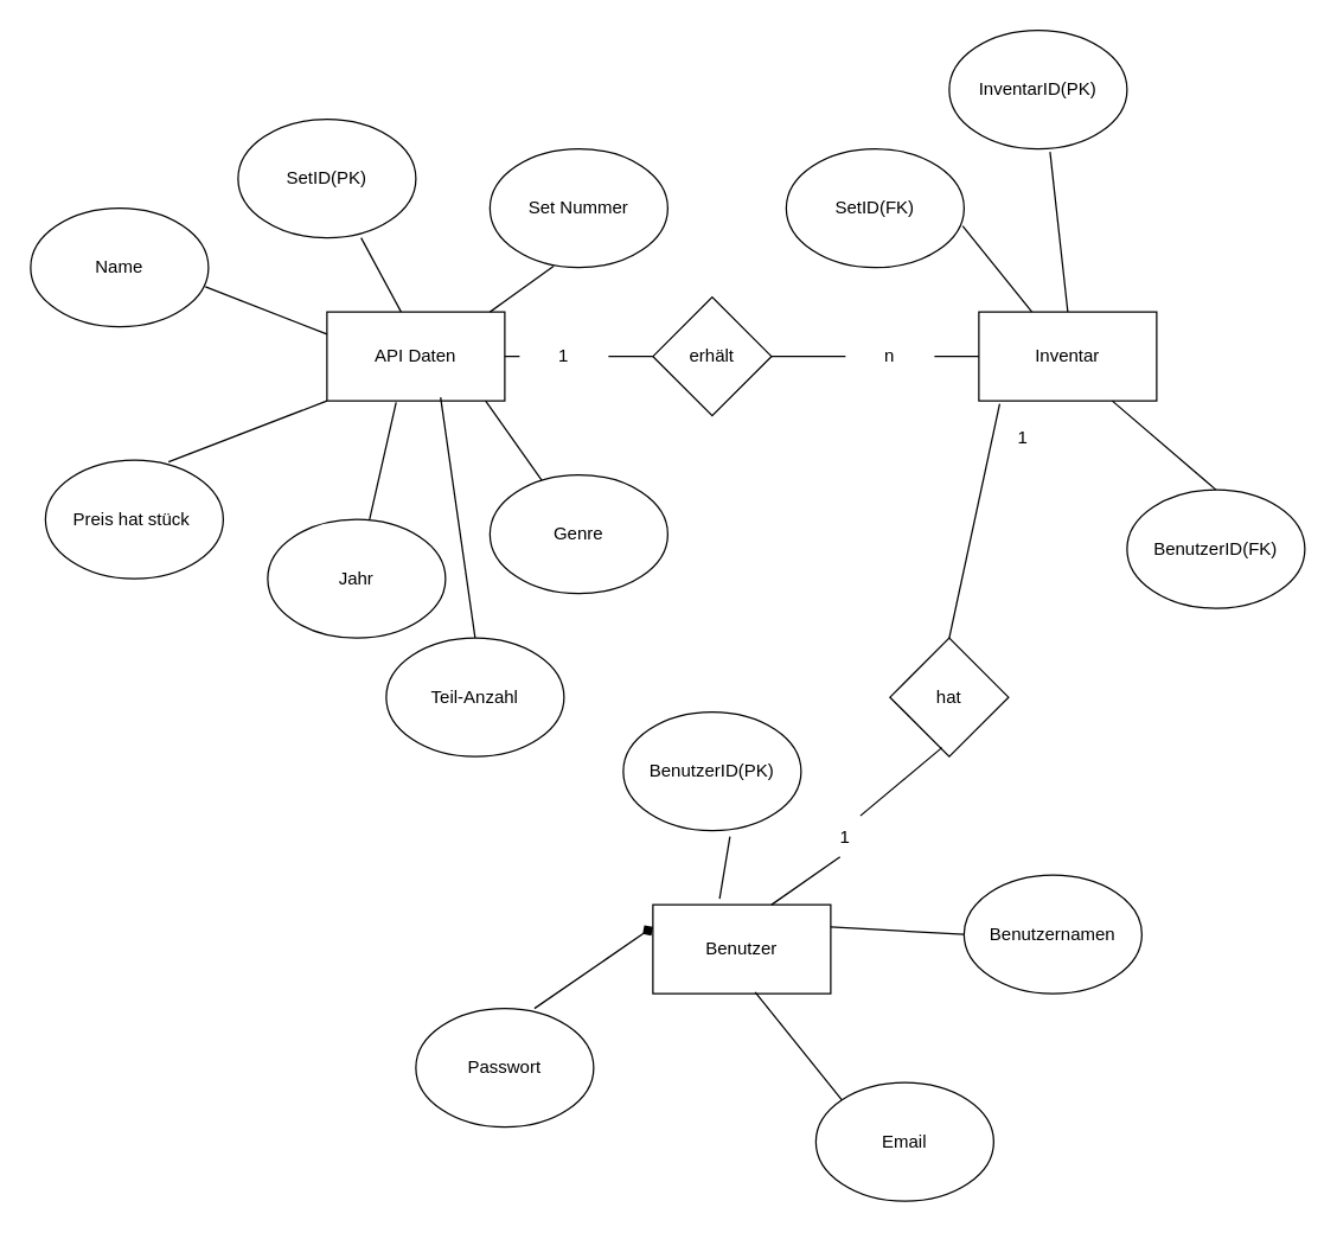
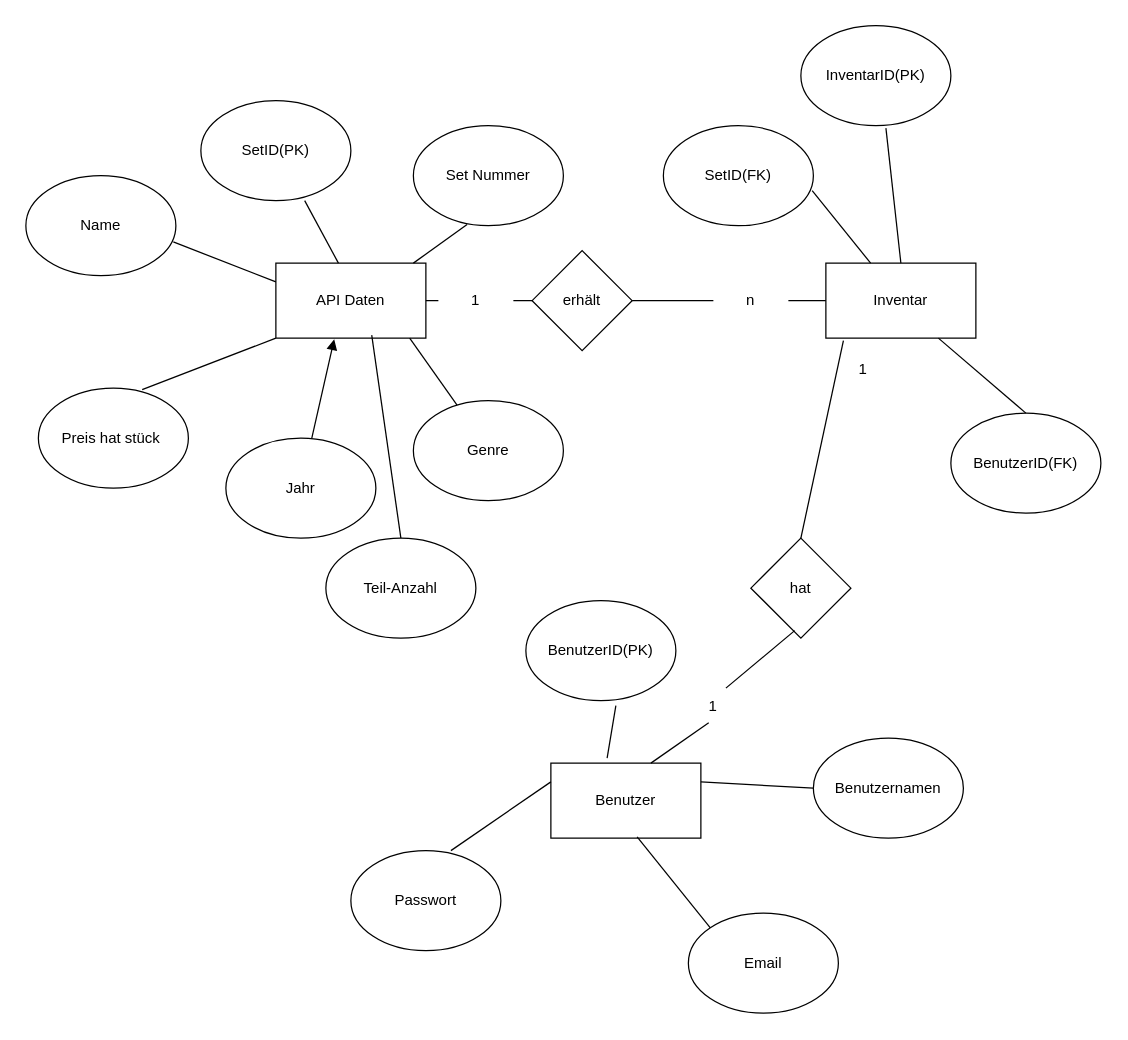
  <mxCell id="0" />
  <mxCell id="1" parent="0" />
  <mxCell id="2" value="API Daten" style="rounded=0;whiteSpace=wrap;html=1;" parent="1" vertex="1"><mxGeometry x="220" y="210" width="120" height="60" as="geometry" /></mxCell>
  <mxCell id="3" value="" style="endArrow=none;html=1;rounded=0;exitX=1;exitY=0.5;exitDx=0;exitDy=0;" parent="1" source="16" target="4" edge="1"><mxGeometry width="50" height="50" relative="1" as="geometry"><mxPoint x="480" y="420" as="sourcePoint" /><mxPoint x="410" y="240" as="targetPoint" /></mxGeometry></mxCell>
- <mxCell id="4" value="erhält" style="rhombus;whiteSpace=wrap;html=1;" parent="1" vertex="1"><mxGeometry x="440" y="200" width="80" height="80" as="geometry" /></mxCell>
+ <mxCell id="4" value="erhält" style="rhombus;whiteSpace=wrap;html=1;" parent="1" vertex="1"><mxGeometry x="425" y="200" width="80" height="80" as="geometry" /></mxCell>
  <mxCell id="5" value="" style="endArrow=none;html=1;rounded=0;entryX=1;entryY=0.5;entryDx=0;entryDy=0;" parent="1" source="14" target="4" edge="1"><mxGeometry width="50" height="50" relative="1" as="geometry"><mxPoint x="660" y="240" as="sourcePoint" /><mxPoint x="530" y="370" as="targetPoint" /></mxGeometry></mxCell>
  <mxCell id="6" value="Inventar" style="rounded=0;whiteSpace=wrap;html=1;" parent="1" vertex="1"><mxGeometry x="660" y="210" width="120" height="60" as="geometry" /></mxCell>
  <mxCell id="7" value="SetID(PK)" style="ellipse;whiteSpace=wrap;html=1;" parent="1" vertex="1"><mxGeometry x="160" y="80" width="120" height="80" as="geometry" /></mxCell>
  <mxCell id="8" value="Set Nummer" style="ellipse;whiteSpace=wrap;html=1;" parent="1" vertex="1"><mxGeometry x="330" y="100" width="120" height="80" as="geometry" /></mxCell>
  <mxCell id="9" value="Name" style="ellipse;whiteSpace=wrap;html=1;" parent="1" vertex="1"><mxGeometry x="20" y="140" width="120" height="80" as="geometry" /></mxCell>
  <mxCell id="10" value="Genre" style="ellipse;whiteSpace=wrap;html=1;" parent="1" vertex="1"><mxGeometry x="330" y="320" width="120" height="80" as="geometry" /></mxCell>
  <mxCell id="11" value="Jahr" style="ellipse;whiteSpace=wrap;html=1;" parent="1" vertex="1"><mxGeometry x="180" y="350" width="120" height="80" as="geometry" /></mxCell>
  <mxCell id="12" value="Preis hat stück&amp;nbsp;" style="ellipse;whiteSpace=wrap;html=1;" parent="1" vertex="1"><mxGeometry x="30" y="310" width="120" height="80" as="geometry" /></mxCell>
  <mxCell id="13" value="" style="endArrow=none;html=1;rounded=0;entryX=1;entryY=0.5;entryDx=0;entryDy=0;" parent="1" target="14" edge="1"><mxGeometry width="50" height="50" relative="1" as="geometry"><mxPoint x="660" y="240" as="sourcePoint" /><mxPoint x="520" y="240" as="targetPoint" /></mxGeometry></mxCell>
  <mxCell id="14" value="n" style="text;html=1;align=center;verticalAlign=middle;whiteSpace=wrap;rounded=0;" parent="1" vertex="1"><mxGeometry x="570" y="225" width="60" height="30" as="geometry" /></mxCell>
  <mxCell id="15" value="" style="endArrow=none;html=1;rounded=0;exitX=1;exitY=0.5;exitDx=0;exitDy=0;" parent="1" source="2" target="16" edge="1"><mxGeometry width="50" height="50" relative="1" as="geometry"><mxPoint x="340" y="240" as="sourcePoint" /><mxPoint x="440" y="240" as="targetPoint" /></mxGeometry></mxCell>
  <mxCell id="16" value="1" style="text;html=1;align=center;verticalAlign=middle;whiteSpace=wrap;rounded=0;" parent="1" vertex="1"><mxGeometry x="350" y="225" width="60" height="30" as="geometry" /></mxCell>
  <mxCell id="17" value="SetID(FK)" style="ellipse;whiteSpace=wrap;html=1;" parent="1" vertex="1"><mxGeometry x="530" y="100" width="120" height="80" as="geometry" /></mxCell>
  <mxCell id="18" value="InventarID(PK)" style="ellipse;whiteSpace=wrap;html=1;" parent="1" vertex="1"><mxGeometry x="640" y="20" width="120" height="80" as="geometry" /></mxCell>
  <mxCell id="19" value="" style="endArrow=none;html=1;rounded=0;entryX=0.992;entryY=0.65;entryDx=0;entryDy=0;entryPerimeter=0;" parent="1" source="6" target="17" edge="1"><mxGeometry width="50" height="50" relative="1" as="geometry"><mxPoint x="480" y="420" as="sourcePoint" /><mxPoint x="530" y="370" as="targetPoint" /></mxGeometry></mxCell>
  <mxCell id="20" value="" style="endArrow=none;html=1;rounded=0;entryX=0.567;entryY=1.025;entryDx=0;entryDy=0;entryPerimeter=0;exitX=0.5;exitY=0;exitDx=0;exitDy=0;" parent="1" source="6" target="18" edge="1"><mxGeometry width="50" height="50" relative="1" as="geometry"><mxPoint x="480" y="420" as="sourcePoint" /><mxPoint x="530" y="370" as="targetPoint" /></mxGeometry></mxCell>
  <mxCell id="21" value="" style="endArrow=none;html=1;rounded=0;entryX=0.892;entryY=1;entryDx=0;entryDy=0;entryPerimeter=0;" parent="1" source="10" target="2" edge="1"><mxGeometry width="50" height="50" relative="1" as="geometry"><mxPoint x="480" y="420" as="sourcePoint" /><mxPoint x="530" y="370" as="targetPoint" /></mxGeometry></mxCell>
- <mxCell id="22" value="" style="endArrow=none;html=1;rounded=0;entryX=0.389;entryY=1.016;entryDx=0;entryDy=0;entryPerimeter=0;" parent="1" source="11" target="2" edge="1"><mxGeometry width="50" height="50" relative="1" as="geometry"><mxPoint x="480" y="420" as="sourcePoint" /><mxPoint x="530" y="370" as="targetPoint" /></mxGeometry></mxCell>
+ <mxCell id="22" value="" style="endArrow=block;html=1;rounded=0;entryX=0.389;entryY=1.016;entryDx=0;entryDy=0;entryPerimeter=0;" parent="1" source="11" target="2" edge="1"><mxGeometry width="50" height="50" relative="1" as="geometry"><mxPoint x="480" y="420" as="sourcePoint" /><mxPoint x="530" y="370" as="targetPoint" /></mxGeometry></mxCell>
  <mxCell id="23" value="" style="endArrow=none;html=1;rounded=0;entryX=0;entryY=1;entryDx=0;entryDy=0;exitX=0.692;exitY=0.015;exitDx=0;exitDy=0;exitPerimeter=0;" parent="1" source="12" target="2" edge="1"><mxGeometry width="50" height="50" relative="1" as="geometry"><mxPoint x="339.579" y="405.523" as="sourcePoint" /><mxPoint x="530" y="370" as="targetPoint" /></mxGeometry></mxCell>
  <mxCell id="24" value="" style="endArrow=none;html=1;rounded=0;entryX=0.983;entryY=0.663;entryDx=0;entryDy=0;entryPerimeter=0;exitX=0;exitY=0.25;exitDx=0;exitDy=0;" parent="1" source="2" target="9" edge="1"><mxGeometry width="50" height="50" relative="1" as="geometry"><mxPoint x="480" y="420" as="sourcePoint" /><mxPoint x="530" y="370" as="targetPoint" /></mxGeometry></mxCell>
  <mxCell id="25" value="" style="endArrow=none;html=1;rounded=0;entryX=0.692;entryY=1;entryDx=0;entryDy=0;entryPerimeter=0;exitX=0.417;exitY=0;exitDx=0;exitDy=0;exitPerimeter=0;" parent="1" source="2" target="7" edge="1"><mxGeometry width="50" height="50" relative="1" as="geometry"><mxPoint x="480" y="420" as="sourcePoint" /><mxPoint x="530" y="370" as="targetPoint" /></mxGeometry></mxCell>
  <mxCell id="26" value="" style="endArrow=none;html=1;rounded=0;entryX=0.358;entryY=0.988;entryDx=0;entryDy=0;entryPerimeter=0;" parent="1" target="8" edge="1"><mxGeometry width="50" height="50" relative="1" as="geometry"><mxPoint x="330" y="210" as="sourcePoint" /><mxPoint x="530" y="370" as="targetPoint" /></mxGeometry></mxCell>
  <mxCell id="27" value="" style="endArrow=none;html=1;rounded=0;entryX=0.639;entryY=0.96;entryDx=0;entryDy=0;entryPerimeter=0;" parent="1" target="2" edge="1"><mxGeometry width="50" height="50" relative="1" as="geometry"><mxPoint x="320" y="430" as="sourcePoint" /><mxPoint x="530" y="230" as="targetPoint" /></mxGeometry></mxCell>
  <mxCell id="28" value="Teil-Anzahl" style="ellipse;whiteSpace=wrap;html=1;" parent="1" vertex="1"><mxGeometry x="260" y="430" width="120" height="80" as="geometry" /></mxCell>
  <mxCell id="29" value="BenutzerID(FK)" style="ellipse;whiteSpace=wrap;html=1;" vertex="1" parent="1"><mxGeometry x="760" y="330" width="120" height="80" as="geometry" /></mxCell>
  <mxCell id="30" value="" style="endArrow=none;html=1;rounded=0;entryX=0.75;entryY=1;entryDx=0;entryDy=0;exitX=0.5;exitY=0;exitDx=0;exitDy=0;" edge="1" parent="1" source="29" target="6"><mxGeometry width="50" height="50" relative="1" as="geometry"><mxPoint x="440" y="420" as="sourcePoint" /><mxPoint x="490" y="370" as="targetPoint" /></mxGeometry></mxCell>
  <mxCell id="31" value="" style="endArrow=none;html=1;rounded=0;entryX=0.117;entryY=1.033;entryDx=0;entryDy=0;entryPerimeter=0;" edge="1" parent="1" target="6"><mxGeometry width="50" height="50" relative="1" as="geometry"><mxPoint x="640" y="430" as="sourcePoint" /><mxPoint x="490" y="370" as="targetPoint" /></mxGeometry></mxCell>
  <mxCell id="32" value="hat" style="rhombus;whiteSpace=wrap;html=1;" vertex="1" parent="1"><mxGeometry x="600" y="430" width="80" height="80" as="geometry" /></mxCell>
  <mxCell id="33" value="Benutzer" style="rounded=0;whiteSpace=wrap;html=1;" vertex="1" parent="1"><mxGeometry x="440" y="610" width="120" height="60" as="geometry" /></mxCell>
  <mxCell id="34" value="" style="endArrow=none;html=1;rounded=0;entryX=0.438;entryY=0.925;entryDx=0;entryDy=0;entryPerimeter=0;exitX=0.667;exitY=0;exitDx=0;exitDy=0;exitPerimeter=0;" edge="1" parent="1" source="36" target="32"><mxGeometry width="50" height="50" relative="1" as="geometry"><mxPoint x="440" y="420" as="sourcePoint" /><mxPoint x="490" y="370" as="targetPoint" /></mxGeometry></mxCell>
  <mxCell id="35" value="" style="endArrow=none;html=1;rounded=0;entryX=0.438;entryY=0.925;entryDx=0;entryDy=0;entryPerimeter=0;exitX=0.667;exitY=0;exitDx=0;exitDy=0;exitPerimeter=0;" edge="1" parent="1" source="33" target="36"><mxGeometry width="50" height="50" relative="1" as="geometry"><mxPoint x="520" y="610" as="sourcePoint" /><mxPoint x="635" y="504" as="targetPoint" /></mxGeometry></mxCell>
  <mxCell id="36" value="1" style="text;html=1;align=center;verticalAlign=middle;whiteSpace=wrap;rounded=0;" vertex="1" parent="1"><mxGeometry x="540" y="550" width="60" height="30" as="geometry" /></mxCell>
  <mxCell id="37" value="1" style="text;html=1;align=center;verticalAlign=middle;whiteSpace=wrap;rounded=0;" vertex="1" parent="1"><mxGeometry x="660" y="280" width="60" height="30" as="geometry" /></mxCell>
  <mxCell id="38" value="BenutzerID(PK)" style="ellipse;whiteSpace=wrap;html=1;" vertex="1" parent="1"><mxGeometry x="420" y="480" width="120" height="80" as="geometry" /></mxCell>
  <mxCell id="39" value="Benutzernamen" style="ellipse;whiteSpace=wrap;html=1;" vertex="1" parent="1"><mxGeometry x="650" y="590" width="120" height="80" as="geometry" /></mxCell>
  <mxCell id="40" value="Email" style="ellipse;whiteSpace=wrap;html=1;" vertex="1" parent="1"><mxGeometry x="550" y="730" width="120" height="80" as="geometry" /></mxCell>
  <mxCell id="41" value="Passwort" style="ellipse;whiteSpace=wrap;html=1;" vertex="1" parent="1"><mxGeometry x="280" y="680" width="120" height="80" as="geometry" /></mxCell>
  <mxCell id="42" value="" style="endArrow=none;html=1;rounded=0;entryX=0.6;entryY=1.05;entryDx=0;entryDy=0;entryPerimeter=0;exitX=0.375;exitY=-0.067;exitDx=0;exitDy=0;exitPerimeter=0;" edge="1" parent="1" source="33" target="38"><mxGeometry width="50" height="50" relative="1" as="geometry"><mxPoint x="440" y="420" as="sourcePoint" /><mxPoint x="490" y="370" as="targetPoint" /></mxGeometry></mxCell>
  <mxCell id="43" value="" style="endArrow=none;html=1;rounded=0;entryX=0;entryY=0.5;entryDx=0;entryDy=0;exitX=1;exitY=0.25;exitDx=0;exitDy=0;" edge="1" parent="1" source="33" target="39"><mxGeometry width="50" height="50" relative="1" as="geometry"><mxPoint x="440" y="420" as="sourcePoint" /><mxPoint x="490" y="370" as="targetPoint" /></mxGeometry></mxCell>
- <mxCell id="44" value="" style="endArrow=diamond;html=1;rounded=0;exitX=0.667;exitY=0;exitDx=0;exitDy=0;exitPerimeter=0;entryX=0;entryY=0.25;entryDx=0;entryDy=0;" edge="1" parent="1" source="41" target="33"><mxGeometry width="50" height="50" relative="1" as="geometry"><mxPoint x="440" y="420" as="sourcePoint" /><mxPoint x="490" y="370" as="targetPoint" /></mxGeometry></mxCell>
+ <mxCell id="44" value="" style="endArrow=none;html=1;rounded=0;exitX=0.667;exitY=0;exitDx=0;exitDy=0;exitPerimeter=0;entryX=0;entryY=0.25;entryDx=0;entryDy=0;" edge="1" parent="1" source="41" target="33"><mxGeometry width="50" height="50" relative="1" as="geometry"><mxPoint x="440" y="420" as="sourcePoint" /><mxPoint x="490" y="370" as="targetPoint" /></mxGeometry></mxCell>
  <mxCell id="45" value="" style="endArrow=none;html=1;rounded=0;entryX=0;entryY=0;entryDx=0;entryDy=0;exitX=0.575;exitY=0.983;exitDx=0;exitDy=0;exitPerimeter=0;" edge="1" parent="1" source="33" target="40"><mxGeometry width="50" height="50" relative="1" as="geometry"><mxPoint x="440" y="420" as="sourcePoint" /><mxPoint x="490" y="370" as="targetPoint" /></mxGeometry></mxCell>
